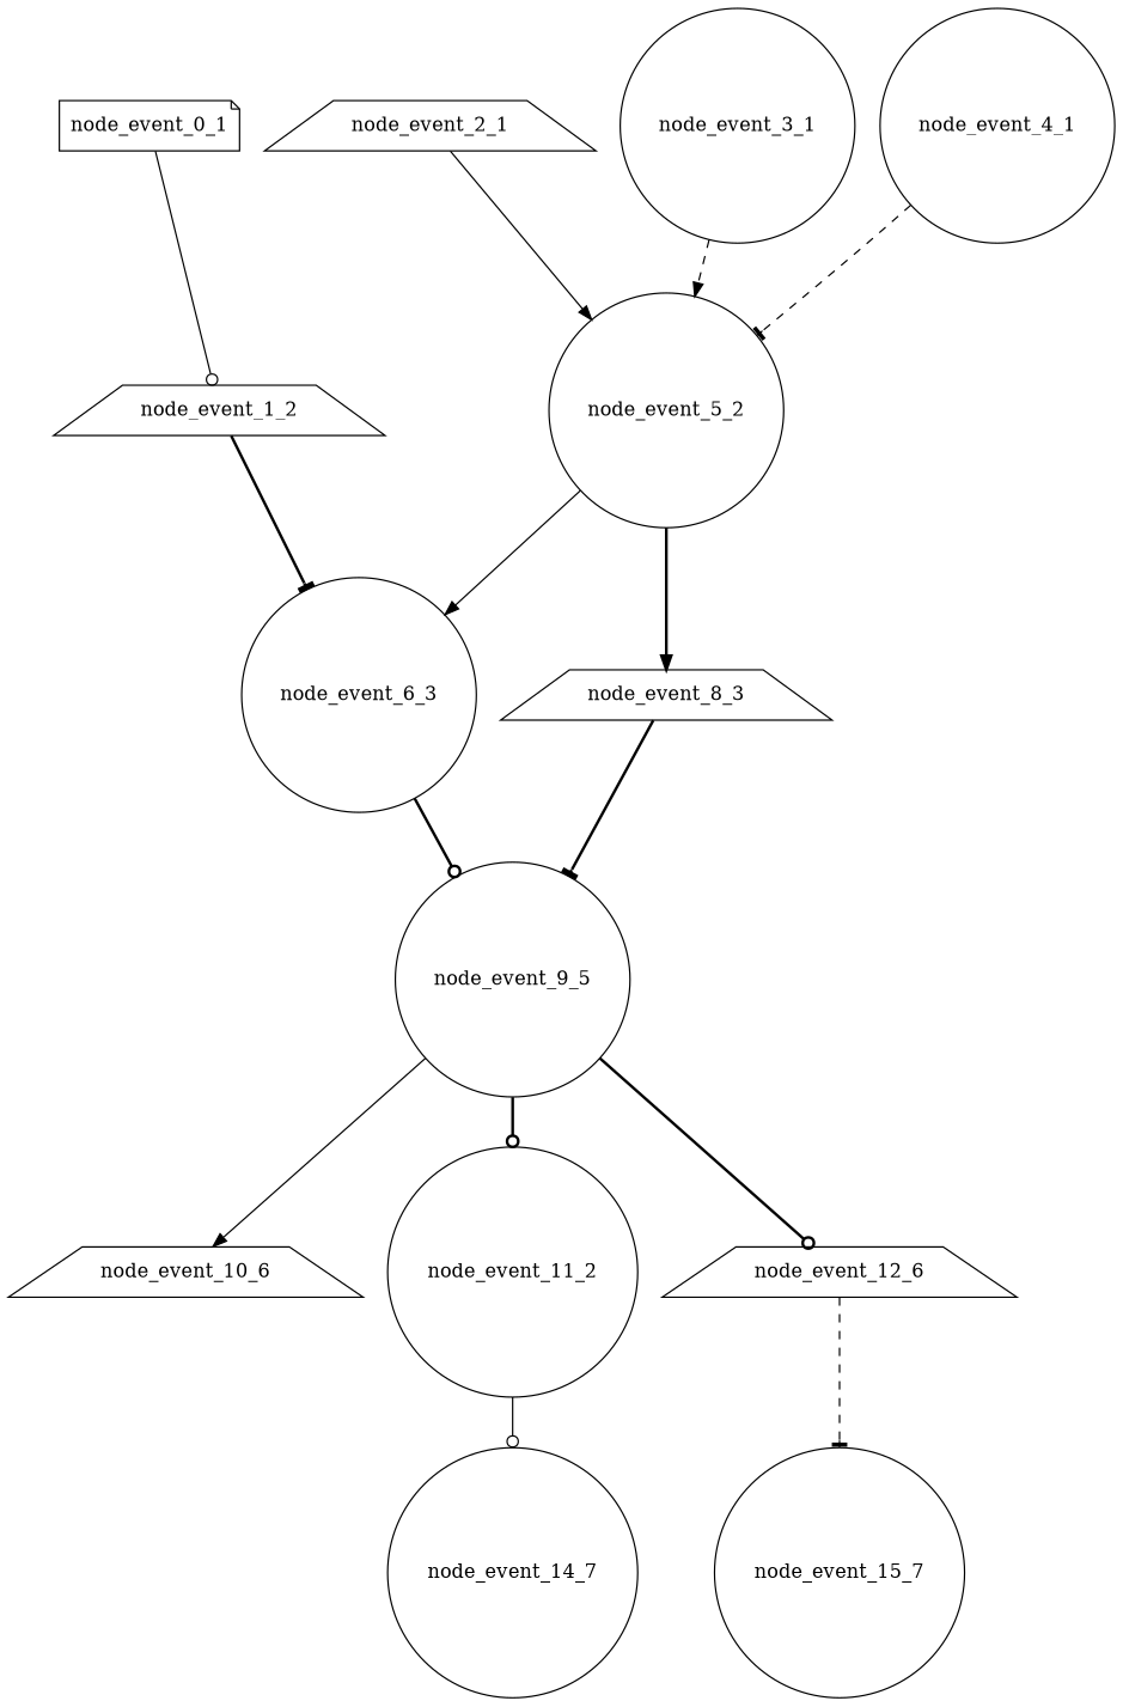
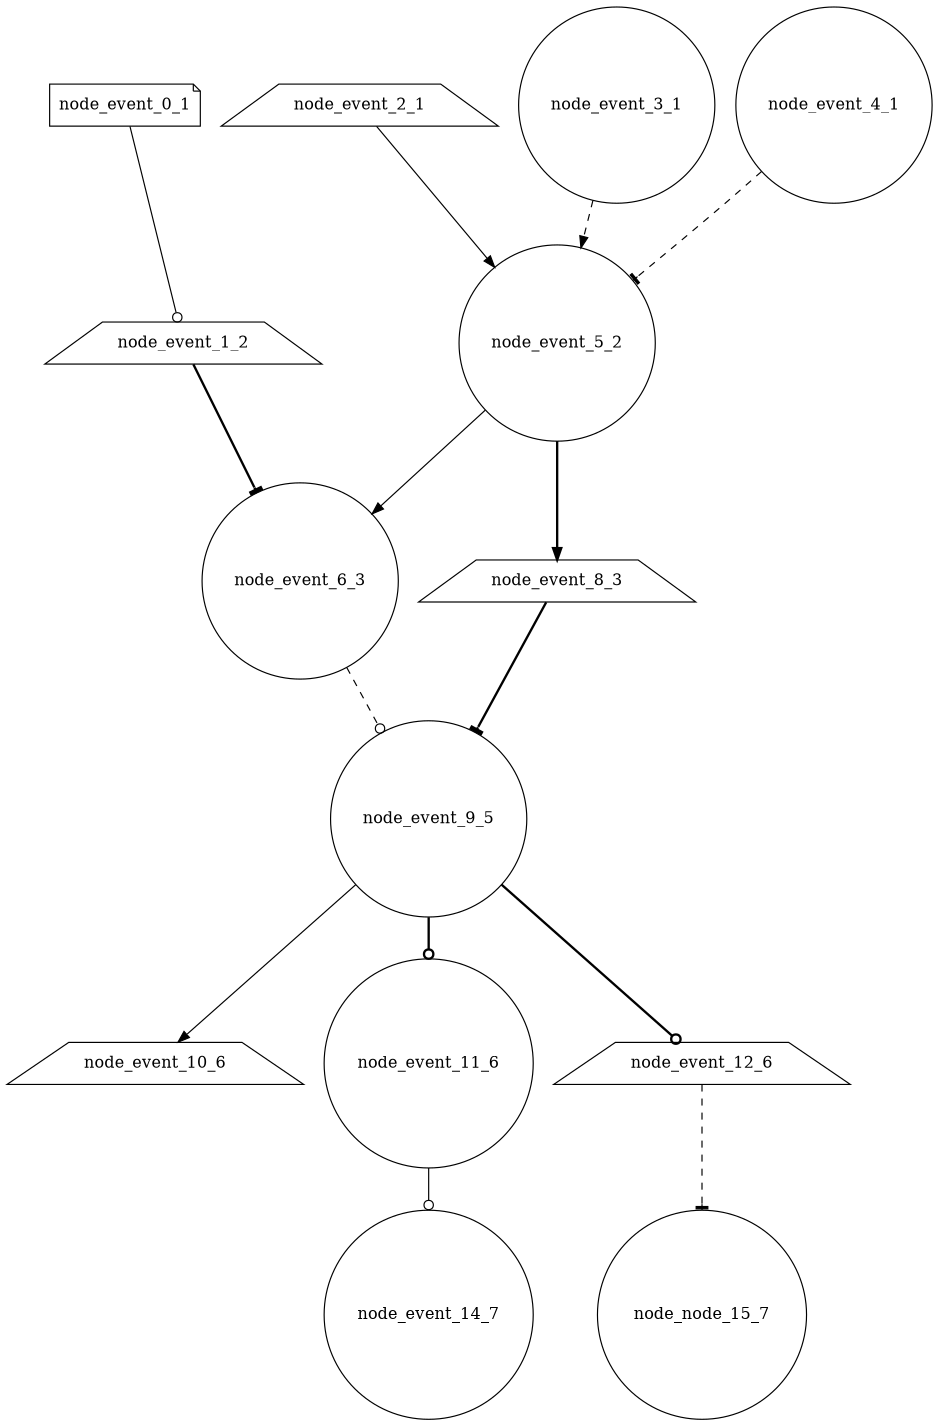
  digraph {
    node [Dependencies=0 Depth=1 EventType="DotQasm.Scheduling.GateEvent" Latency="00:00:00.0010000" Priority=0.011000000000000003 shape=circle]
    edge [arrowhead=odot style=bold]
    node_event_0_1 [EventIndex=0 shape=note]
    node_event_1_2 [Dependencies=1 Depth=2 EventIndex=1 Priority=0.010000000000000002 shape=trapezium]
    node_event_6_3 [Dependencies=6 Depth=3 EventIndex=6 EventType="DotQasm.Scheduling.ControlledGateEvent" Latency="00:00:00.0020000" Priority=0.009000000000000001]
    node_event_9_5 [Dependencies=24 Depth=5 EventIndex=9 EventType="DotQasm.Scheduling.BarrierEvent" Priority=0.005]
    node_event_2_1 [EventIndex=2 shape=trapezium]
    node_event_5_2 [Dependencies=3 Depth=2 EventIndex=5 EventType="DotQasm.Scheduling.BarrierEvent" Priority=0.010000000000000002]
    node_event_8_3 [Dependencies=4 Depth=3 EventIndex=8 Priority=0.006 shape=trapezium]
    node_event_3_1 [EventIndex=3]
    node_event_4_1 [EventIndex=4]
    node_event_10_6 [Dependencies=25 Depth=6 EventIndex=10 Priority=0.004 shape=trapezium]
-   node_event_11_6 [Dependencies=25 Depth=6 EventIndex=11 Priority=0.004 label=node_event_11_2]
+   node_event_11_6 [Dependencies=25 Depth=6 EventIndex=11 Priority=0.004]
    node_event_12_6 [Dependencies=25 Depth=6 EventIndex=12 Priority=0.004 shape=trapezium]
    node_event_14_7 [Dependencies=26 Depth=7 EventIndex=14 EventType="DotQasm.Scheduling.MeasurementEvent" Latency="00:00:00.0030000" Priority=0.003]
-   node_event_15_7 [Dependencies=26 Depth=7 EventIndex=15 EventType="DotQasm.Scheduling.MeasurementEvent" Latency="00:00:00.0030000" Priority=0.003]
+   node_event_15_7 [Dependencies=26 Depth=7 EventIndex=15 EventType="DotQasm.Scheduling.MeasurementEvent" Latency="00:00:00.0030000" Priority=0.003 label=node_node_15_7]
    node_event_0_1 -> node_event_1_2 [style=solid]
    node_event_1_2 -> node_event_6_3 [arrowhead=tee]
-   node_event_6_3 -> node_event_9_5
+   node_event_6_3 -> node_event_9_5 [style=dashed]
    node_event_9_5 -> node_event_10_6 [arrowhead=normal style=solid]
    node_event_9_5 -> node_event_11_6
    node_event_9_5 -> node_event_12_6
    node_event_2_1 -> node_event_5_2 [arrowhead=normal style=solid]
    node_event_5_2 -> node_event_6_3 [arrowhead=normal style=solid]
    node_event_5_2 -> node_event_8_3 [arrowhead=normal]
    node_event_8_3 -> node_event_9_5 [arrowhead=tee]
    node_event_3_1 -> node_event_5_2 [arrowhead=normal style=dashed]
    node_event_4_1 -> node_event_5_2 [arrowhead=tee style=dashed]
    node_event_11_6 -> node_event_14_7 [style=solid]
    node_event_12_6 -> node_event_15_7 [arrowhead=tee style=dashed]
  }
